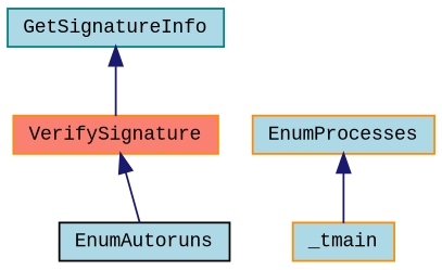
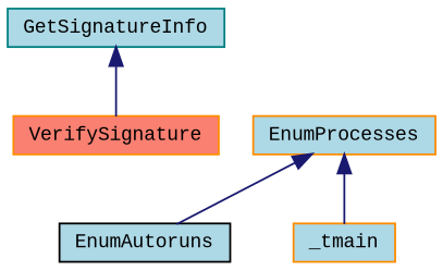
  digraph {
    fontname="Liberation Mono"
    rankdir=TB
    node [color=darkorange fillcolor=lightblue fontname="Liberation Mono" fontsize=10 shape=record style=filled]
    edge [color=midnightblue dir=back fontname="Liberation Mono" fontsize=10 labelfontname=Helvetica labelfontsize=10 style=solid]
    n1 [color=teal fontcolor=black height=0.2 label=GetSignatureInfo width=0.4]
    n2 [fillcolor=salmon height=0.2 label=VerifySignature width=0.4]
    n3 [color=black height=0.2 label=EnumAutoruns width=0.4]
    n4 [height=0.2 label=EnumProcesses width=0.4]
    n5 [height=0.2 label=_tmain width=0.4]
    n1 -> n2
-   n2 -> n3
+   n4 -> n3
    n4 -> n5
  }
